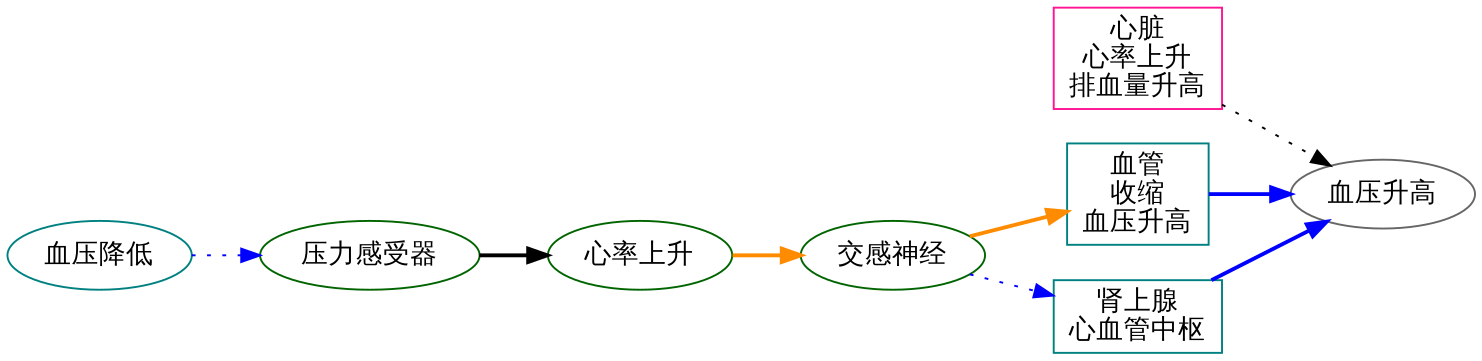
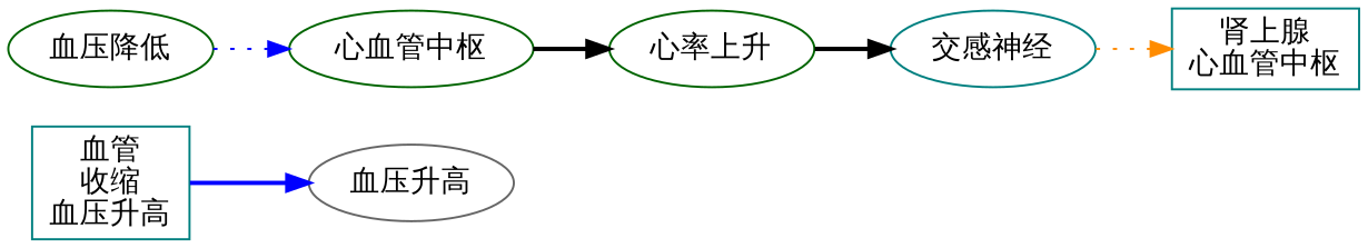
  digraph {
    fontname="Comic Neue"
    rankdir=LR
    node [color=darkgreen fontname="Comic Neue"]
    edge [color=blue fontname="Comic Neue" style=bold]
-   n1 [color=deeppink label="心脏\n心率上升\n排血量升高" shape=box]
    n2 [color=teal label="血管\n收缩\n血压升高" shape=box]
    n3 [color=teal label="肾上腺\n心血管中枢" shape=box]
    "血压升高" [color=gray40]
-   "血压降低" [color=teal]
-   "压力感受器"
+   "血压降低"
+   "压力感受器" [label="心血管中枢"]
    n7 [label="心率上升"]
-   "交感神经"
+   "交感神经" [color=teal]
    subgraph sub_1 {
-     n1
      n2
      n3
    }
-   n1 -> "血压升高" [color=black style=dotted]
    n2 -> "血压升高"
-   n3 -> "血压升高"
    "血压降低" -> "压力感受器" [style=dotted]
    "压力感受器" -> n7 [color=black]
-   n7 -> "交感神经" [color=darkorange]
-   "交感神经" -> n2 [color=darkorange]
-   "交感神经" -> n3 [style=dotted]
+   n7 -> "交感神经" [color=black]
+   "交感神经" -> n3 [color=darkorange style=dotted]
  }
